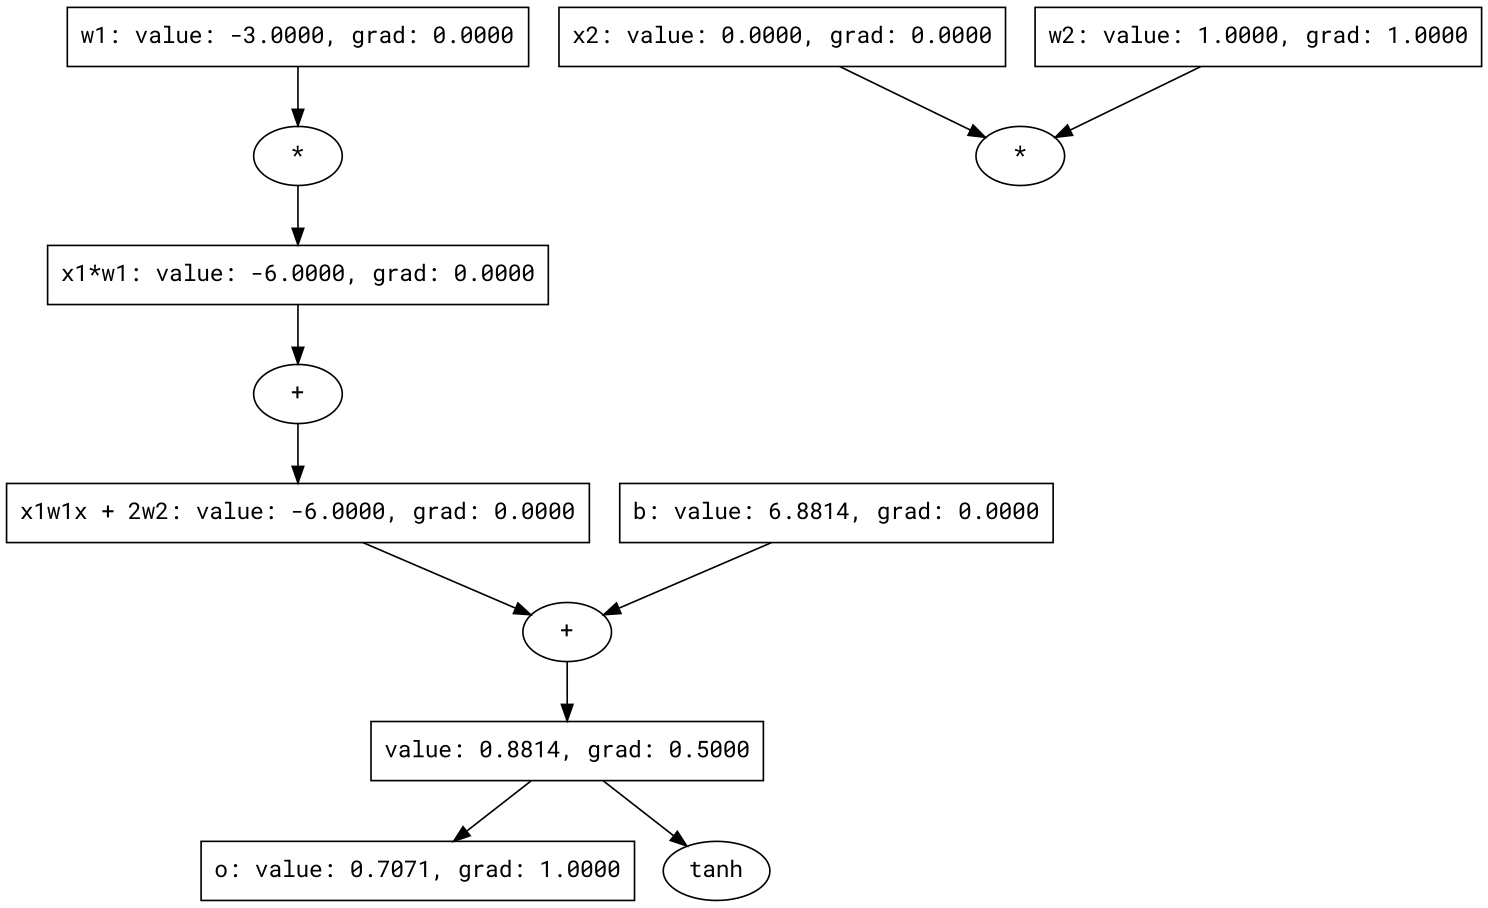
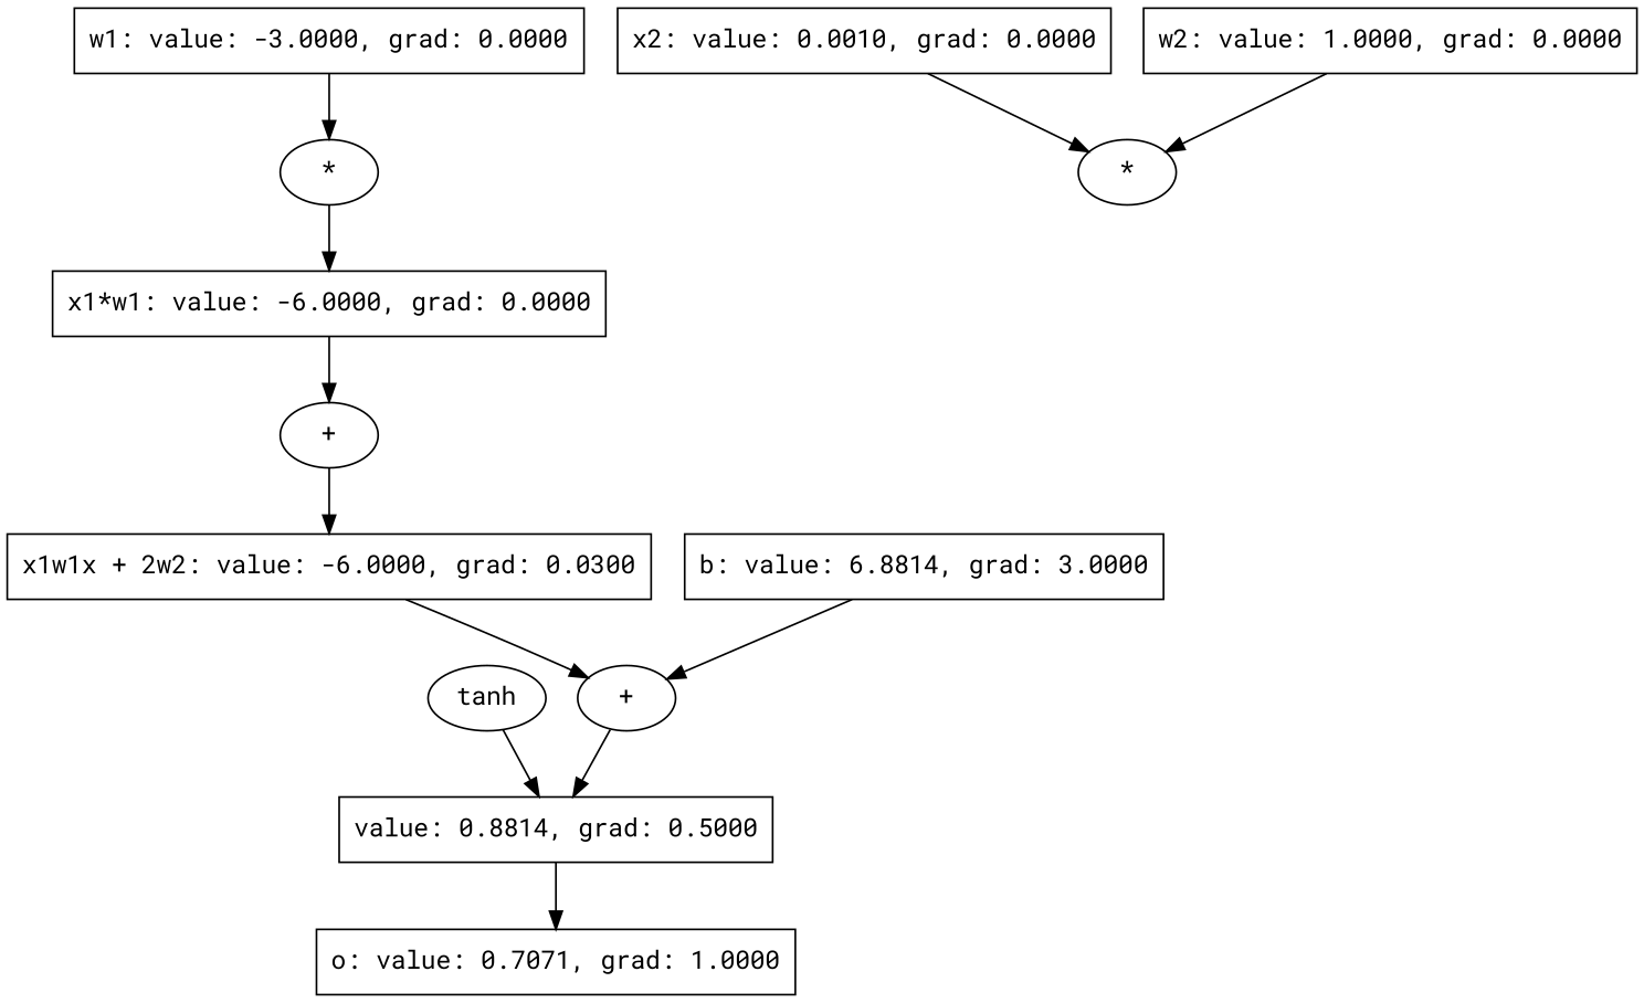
  digraph {
    fontname="Roboto Mono"
    rankdir=TB
    node [fontname="Roboto Mono" shape=record]
    edge [fontname="Roboto Mono"]
    n1 [label="o: value: 0.7071, grad: 1.0000"]
    n2 [label=tanh shape=""]
    n3 [label=" value: 0.8814, grad: 0.5000"]
    n4 [label="+" shape=""]
-   n5 [label="x1w1x + 2w2: value: -6.0000, grad: 0.0000"]
-   n6 [label="b: value: 6.8814, grad: 0.0000"]
+   n5 [label="x1w1x + 2w2: value: -6.0000, grad: 0.0300"]
+   n6 [label="b: value: 6.8814, grad: 3.0000"]
    n7 [label="+" shape=""]
    n8 [label="x1*w1: value: -6.0000, grad: 0.0000"]
    n9 [label="*" shape=""]
    n10 [label="w1: value: -3.0000, grad: 0.0000"]
    n11 [label="*" shape=""]
-   n12 [label="x2: value: 0.0000, grad: 0.0000"]
-   n13 [label="w2: value: 1.0000, grad: 1.0000"]
+   n12 [label="x2: value: 0.0010, grad: 0.0000"]
+   n13 [label="w2: value: 1.0000, grad: 0.0000"]
    n3 -> n1
-   n3 -> n2
+   n2 -> n3
    n4 -> n3
    n5 -> n4
    n6 -> n4
    n7 -> n5
    n8 -> n7
    n9 -> n8
    n10 -> n9
    n12 -> n11
    n13 -> n11
  }
